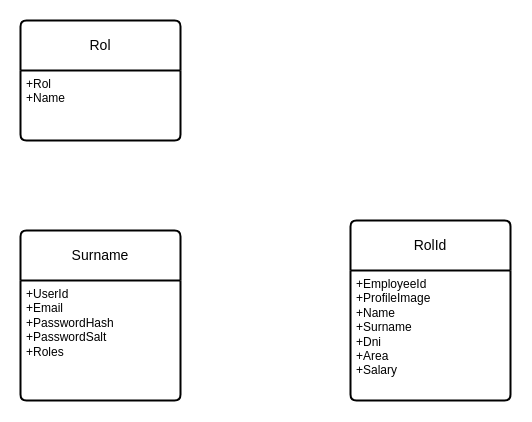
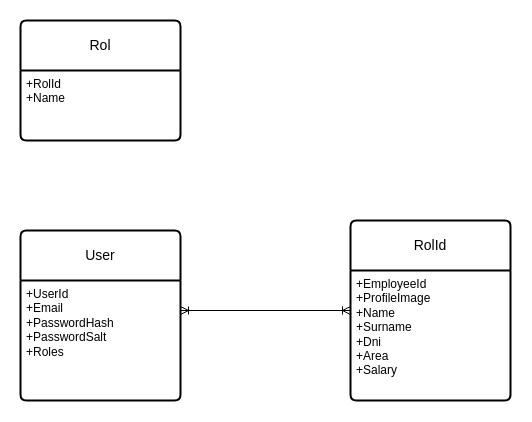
  <mxCell id="0" />
  <mxCell id="1" parent="0" />
- <mxCell id="2" value="Surname" style="swimlane;childLayout=stackLayout;horizontal=1;startSize=50;horizontalStack=0;rounded=1;fontSize=14;fontStyle=0;strokeWidth=2;resizeParent=0;resizeLast=1;shadow=0;dashed=0;align=center;arcSize=4;whiteSpace=wrap;html=1;" parent="1" vertex="1"><mxGeometry x="20" y="230" width="160" height="170" as="geometry" /></mxCell>
+ <mxCell id="2" value="User" style="swimlane;childLayout=stackLayout;horizontal=1;startSize=50;horizontalStack=0;rounded=1;fontSize=14;fontStyle=0;strokeWidth=2;resizeParent=0;resizeLast=1;shadow=0;dashed=0;align=center;arcSize=4;whiteSpace=wrap;html=1;" parent="1" vertex="1"><mxGeometry x="20" y="230" width="160" height="170" as="geometry" /></mxCell>
  <mxCell id="3" value="+UserId&lt;br&gt;+Email&lt;br&gt;+PasswordHash&lt;span style=&quot;white-space: pre;&quot;&gt; &lt;/span&gt;&lt;br&gt;+PasswordSalt&lt;br&gt;+Roles" style="align=left;strokeColor=none;fillColor=none;spacingLeft=4;fontSize=12;verticalAlign=top;resizable=0;rotatable=0;part=1;html=1;" parent="2" vertex="1"><mxGeometry y="50" width="160" height="120" as="geometry" /></mxCell>
  <mxCell id="4" value="RolId" style="swimlane;childLayout=stackLayout;horizontal=1;startSize=50;horizontalStack=0;rounded=1;fontSize=14;fontStyle=0;strokeWidth=2;resizeParent=0;resizeLast=1;shadow=0;dashed=0;align=center;arcSize=4;whiteSpace=wrap;html=1;" parent="1" vertex="1"><mxGeometry x="350" y="220" width="160" height="180" as="geometry" /></mxCell>
  <mxCell id="5" value="+EmployeeId&lt;br&gt;+ProfileImage&lt;br&gt;+Name&lt;br&gt;+Surname&lt;br&gt;+Dni&lt;br&gt;+Area&lt;br&gt;+Salary" style="align=left;strokeColor=none;fillColor=none;spacingLeft=4;fontSize=12;verticalAlign=top;resizable=0;rotatable=0;part=1;html=1;" parent="4" vertex="1"><mxGeometry y="50" width="160" height="130" as="geometry" /></mxCell>
  <mxCell id="6" value="Rol" style="swimlane;childLayout=stackLayout;horizontal=1;startSize=50;horizontalStack=0;rounded=1;fontSize=14;fontStyle=0;strokeWidth=2;resizeParent=0;resizeLast=1;shadow=0;dashed=0;align=center;arcSize=4;whiteSpace=wrap;html=1;" vertex="1" parent="1"><mxGeometry x="20" y="20" width="160" height="120" as="geometry" /></mxCell>
- <mxCell id="7" value="+Rol&lt;br&gt;+Name" style="align=left;strokeColor=none;fillColor=none;spacingLeft=4;fontSize=12;verticalAlign=top;resizable=0;rotatable=0;part=1;html=1;" vertex="1" parent="6"><mxGeometry y="50" width="160" height="70" as="geometry" /></mxCell>
+ <mxCell id="7" value="+RolId&lt;br&gt;+Name" style="align=left;strokeColor=none;fillColor=none;spacingLeft=4;fontSize=12;verticalAlign=top;resizable=0;rotatable=0;part=1;html=1;" vertex="1" parent="6"><mxGeometry y="50" width="160" height="70" as="geometry" /></mxCell>
+ <mxCell id="8" style="edgeStyle=orthogonalEdgeStyle;rounded=0;orthogonalLoop=1;jettySize=auto;html=1;exitX=1;exitY=0.25;exitDx=0;exitDy=0;entryX=0;entryY=0.5;entryDx=0;entryDy=0;startArrow=ERoneToMany;startFill=0;endArrow=ERoneToMany;endFill=0;" edge="1" parent="1" source="3" target="4"><mxGeometry relative="1" as="geometry" /></mxCell>
